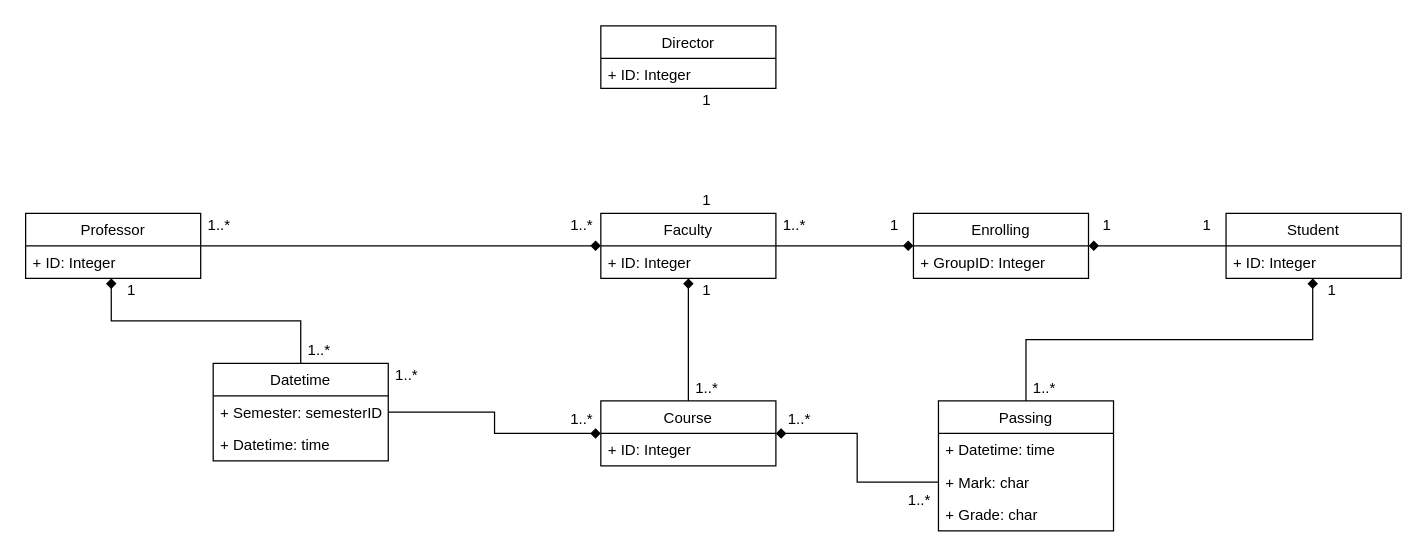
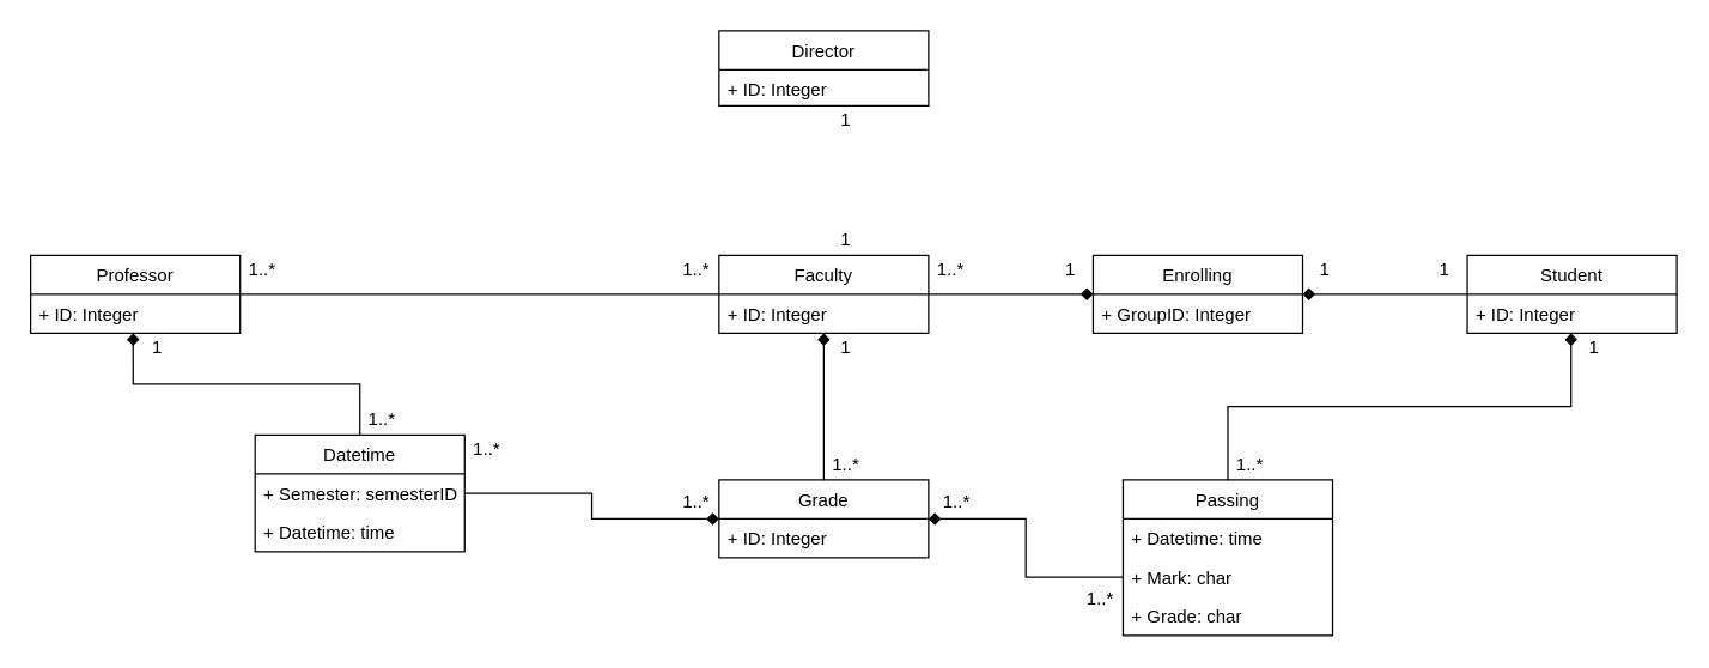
  <mxCell id="0" />
  <mxCell id="1" parent="0" />
  <mxCell id="2" style="edgeStyle=orthogonalEdgeStyle;rounded=0;orthogonalLoop=1;jettySize=auto;html=1;endArrow=diamond;endFill=1;" edge="1" parent="1" source="3" target="43"><mxGeometry relative="1" as="geometry" /></mxCell>
  <mxCell id="3" value="Student" style="swimlane;fontStyle=0;childLayout=stackLayout;horizontal=1;startSize=26;fillColor=none;horizontalStack=0;resizeParent=1;resizeParentMax=0;resizeLast=0;collapsible=1;marginBottom=0;" vertex="1" parent="1"><mxGeometry x="980" y="170" width="140" height="52" as="geometry" /></mxCell>
  <mxCell id="4" value="+ ID: Integer" style="text;strokeColor=none;fillColor=none;align=left;verticalAlign=top;spacingLeft=4;spacingRight=4;overflow=hidden;rotatable=0;points=[[0,0.5],[1,0.5]];portConstraint=eastwest;" vertex="1" parent="3"><mxGeometry y="26" width="140" height="26" as="geometry" /></mxCell>
- <mxCell id="5" style="edgeStyle=orthogonalEdgeStyle;rounded=0;orthogonalLoop=1;jettySize=auto;html=1;endArrow=diamond;endFill=1;" edge="1" parent="1" source="6" target="11"><mxGeometry relative="1" as="geometry" /></mxCell>
+ <mxCell id="5" style="edgeStyle=orthogonalEdgeStyle;rounded=0;orthogonalLoop=1;jettySize=auto;html=1;endArrow=none;endFill=1;" edge="1" parent="1" source="6" target="11"><mxGeometry relative="1" as="geometry" /></mxCell>
  <mxCell id="6" value="Professor" style="swimlane;fontStyle=0;childLayout=stackLayout;horizontal=1;startSize=26;fillColor=none;horizontalStack=0;resizeParent=1;resizeParentMax=0;resizeLast=0;collapsible=1;marginBottom=0;" vertex="1" parent="1"><mxGeometry x="20" y="170" width="140" height="52" as="geometry" /></mxCell>
  <mxCell id="7" value="+ ID: Integer" style="text;strokeColor=none;fillColor=none;align=left;verticalAlign=top;spacingLeft=4;spacingRight=4;overflow=hidden;rotatable=0;points=[[0,0.5],[1,0.5]];portConstraint=eastwest;" vertex="1" parent="6"><mxGeometry y="26" width="140" height="26" as="geometry" /></mxCell>
  <mxCell id="8" value="Director" style="swimlane;fontStyle=0;childLayout=stackLayout;horizontal=1;startSize=26;fillColor=none;horizontalStack=0;resizeParent=1;resizeParentMax=0;resizeLast=0;collapsible=1;marginBottom=0;" vertex="1" parent="1"><mxGeometry x="480" y="20" width="140" height="50" as="geometry" /></mxCell>
  <mxCell id="9" value="+ ID: Integer" style="text;strokeColor=none;fillColor=none;align=left;verticalAlign=top;spacingLeft=4;spacingRight=4;overflow=hidden;rotatable=0;points=[[0,0.5],[1,0.5]];portConstraint=eastwest;" vertex="1" parent="8"><mxGeometry y="26" width="140" height="24" as="geometry" /></mxCell>
  <mxCell id="10" style="edgeStyle=orthogonalEdgeStyle;rounded=0;orthogonalLoop=1;jettySize=auto;html=1;endArrow=diamond;endFill=1;" edge="1" parent="1" source="11" target="43"><mxGeometry relative="1" as="geometry" /></mxCell>
  <mxCell id="11" value="Faculty" style="swimlane;fontStyle=0;childLayout=stackLayout;horizontal=1;startSize=26;fillColor=none;horizontalStack=0;resizeParent=1;resizeParentMax=0;resizeLast=0;collapsible=1;marginBottom=0;" vertex="1" parent="1"><mxGeometry x="480" y="170" width="140" height="52" as="geometry" /></mxCell>
  <mxCell id="12" value="+ ID: Integer" style="text;strokeColor=none;fillColor=none;align=left;verticalAlign=top;spacingLeft=4;spacingRight=4;overflow=hidden;rotatable=0;points=[[0,0.5],[1,0.5]];portConstraint=eastwest;" vertex="1" parent="11"><mxGeometry y="26" width="140" height="26" as="geometry" /></mxCell>
  <mxCell id="13" style="edgeStyle=orthogonalEdgeStyle;rounded=0;orthogonalLoop=1;jettySize=auto;html=1;endArrow=diamond;endFill=1;" edge="1" parent="1" source="14" target="11"><mxGeometry relative="1" as="geometry" /></mxCell>
- <mxCell id="14" value="Course" style="swimlane;fontStyle=0;childLayout=stackLayout;horizontal=1;startSize=26;fillColor=none;horizontalStack=0;resizeParent=1;resizeParentMax=0;resizeLast=0;collapsible=1;marginBottom=0;" vertex="1" parent="1"><mxGeometry x="480" y="320" width="140" height="52" as="geometry" /></mxCell>
+ <mxCell id="14" value="Grade" style="swimlane;fontStyle=0;childLayout=stackLayout;horizontal=1;startSize=26;fillColor=none;horizontalStack=0;resizeParent=1;resizeParentMax=0;resizeLast=0;collapsible=1;marginBottom=0;" vertex="1" parent="1"><mxGeometry x="480" y="320" width="140" height="52" as="geometry" /></mxCell>
  <mxCell id="15" value="+ ID: Integer" style="text;strokeColor=none;fillColor=none;align=left;verticalAlign=top;spacingLeft=4;spacingRight=4;overflow=hidden;rotatable=0;points=[[0,0.5],[1,0.5]];portConstraint=eastwest;" vertex="1" parent="14"><mxGeometry y="26" width="140" height="26" as="geometry" /></mxCell>
  <mxCell id="16" value="1" style="text;html=1;strokeColor=none;fillColor=none;align=center;verticalAlign=middle;whiteSpace=wrap;rounded=0;" vertex="1" parent="1"><mxGeometry x="550" y="222" width="30" height="20" as="geometry" /></mxCell>
  <mxCell id="17" value="1..*" style="text;html=1;strokeColor=none;fillColor=none;align=center;verticalAlign=middle;whiteSpace=wrap;rounded=0;" vertex="1" parent="1"><mxGeometry x="550" y="300" width="30" height="20" as="geometry" /></mxCell>
  <mxCell id="18" value="1" style="text;html=1;strokeColor=none;fillColor=none;align=center;verticalAlign=middle;whiteSpace=wrap;rounded=0;" vertex="1" parent="1"><mxGeometry x="550" y="150" width="30" height="20" as="geometry" /></mxCell>
  <mxCell id="19" value="1" style="text;html=1;strokeColor=none;fillColor=none;align=center;verticalAlign=middle;whiteSpace=wrap;rounded=0;" vertex="1" parent="1"><mxGeometry x="550" y="70" width="30" height="20" as="geometry" /></mxCell>
  <mxCell id="20" value="1..*" style="text;html=1;strokeColor=none;fillColor=none;align=center;verticalAlign=middle;whiteSpace=wrap;rounded=0;" vertex="1" parent="1"><mxGeometry x="160" y="170" width="30" height="20" as="geometry" /></mxCell>
  <mxCell id="21" value="1..*" style="text;html=1;strokeColor=none;fillColor=none;align=center;verticalAlign=middle;whiteSpace=wrap;rounded=0;" vertex="1" parent="1"><mxGeometry x="450" y="170" width="30" height="20" as="geometry" /></mxCell>
  <mxCell id="22" value="1..*" style="text;html=1;strokeColor=none;fillColor=none;align=center;verticalAlign=middle;whiteSpace=wrap;rounded=0;" vertex="1" parent="1"><mxGeometry x="620" y="170" width="30" height="20" as="geometry" /></mxCell>
  <mxCell id="23" value="1" style="text;html=1;strokeColor=none;fillColor=none;align=center;verticalAlign=middle;whiteSpace=wrap;rounded=0;" vertex="1" parent="1"><mxGeometry x="950" y="170" width="30" height="20" as="geometry" /></mxCell>
  <mxCell id="24" style="edgeStyle=orthogonalEdgeStyle;rounded=0;orthogonalLoop=1;jettySize=auto;html=1;endArrow=diamond;endFill=1;" edge="1" parent="1" source="26" target="14"><mxGeometry relative="1" as="geometry" /></mxCell>
  <mxCell id="25" style="edgeStyle=orthogonalEdgeStyle;rounded=0;orthogonalLoop=1;jettySize=auto;html=1;entryX=0.489;entryY=1;entryDx=0;entryDy=0;entryPerimeter=0;endArrow=diamond;endFill=1;" edge="1" parent="1" source="26" target="7"><mxGeometry relative="1" as="geometry" /></mxCell>
  <mxCell id="26" value="Datetime" style="swimlane;fontStyle=0;childLayout=stackLayout;horizontal=1;startSize=26;fillColor=none;horizontalStack=0;resizeParent=1;resizeParentMax=0;resizeLast=0;collapsible=1;marginBottom=0;" vertex="1" parent="1"><mxGeometry x="170" y="290" width="140" height="78" as="geometry" /></mxCell>
  <mxCell id="27" value="+ Semester: semesterID" style="text;strokeColor=none;fillColor=none;align=left;verticalAlign=top;spacingLeft=4;spacingRight=4;overflow=hidden;rotatable=0;points=[[0,0.5],[1,0.5]];portConstraint=eastwest;" vertex="1" parent="26"><mxGeometry y="26" width="140" height="26" as="geometry" /></mxCell>
  <mxCell id="28" value="+ Datetime: time" style="text;strokeColor=none;fillColor=none;align=left;verticalAlign=top;spacingLeft=4;spacingRight=4;overflow=hidden;rotatable=0;points=[[0,0.5],[1,0.5]];portConstraint=eastwest;" vertex="1" parent="26"><mxGeometry y="52" width="140" height="26" as="geometry" /></mxCell>
  <mxCell id="29" value="1..*" style="text;html=1;strokeColor=none;fillColor=none;align=center;verticalAlign=middle;whiteSpace=wrap;rounded=0;" vertex="1" parent="1"><mxGeometry x="310" y="290" width="30" height="20" as="geometry" /></mxCell>
  <mxCell id="30" value="1..*" style="text;html=1;strokeColor=none;fillColor=none;align=center;verticalAlign=middle;whiteSpace=wrap;rounded=0;" vertex="1" parent="1"><mxGeometry y="270" width="30" height="20" as="geometry" x="240" /></mxCell>
  <mxCell id="31" value="1..*" style="text;html=1;strokeColor=none;fillColor=none;align=center;verticalAlign=middle;whiteSpace=wrap;rounded=0;" vertex="1" parent="1"><mxGeometry x="450" y="325" width="30" height="20" as="geometry" /></mxCell>
  <mxCell id="32" value="1" style="text;html=1;strokeColor=none;fillColor=none;align=center;verticalAlign=middle;whiteSpace=wrap;rounded=0;" vertex="1" parent="1"><mxGeometry x="90" y="222" width="30" height="20" as="geometry" /></mxCell>
  <mxCell id="33" style="edgeStyle=orthogonalEdgeStyle;rounded=0;orthogonalLoop=1;jettySize=auto;html=1;entryX=0.495;entryY=1;entryDx=0;entryDy=0;entryPerimeter=0;endArrow=diamond;endFill=1;" edge="1" parent="1" source="34" target="4"><mxGeometry relative="1" as="geometry" /></mxCell>
  <mxCell id="34" value="Passing" style="swimlane;fontStyle=0;childLayout=stackLayout;horizontal=1;startSize=26;fillColor=none;horizontalStack=0;resizeParent=1;resizeParentMax=0;resizeLast=0;collapsible=1;marginBottom=0;" vertex="1" parent="1"><mxGeometry x="750" y="320" width="140" height="104" as="geometry" /></mxCell>
  <mxCell id="35" value="+ Datetime: time" style="text;strokeColor=none;fillColor=none;align=left;verticalAlign=top;spacingLeft=4;spacingRight=4;overflow=hidden;rotatable=0;points=[[0,0.5],[1,0.5]];portConstraint=eastwest;" vertex="1" parent="34"><mxGeometry y="26" width="140" height="26" as="geometry" /></mxCell>
  <mxCell id="36" value="+ Mark: char" style="text;strokeColor=none;fillColor=none;align=left;verticalAlign=top;spacingLeft=4;spacingRight=4;overflow=hidden;rotatable=0;points=[[0,0.5],[1,0.5]];portConstraint=eastwest;" vertex="1" parent="34"><mxGeometry y="52" width="140" height="26" as="geometry" /></mxCell>
  <mxCell id="37" value="+ Grade: char" style="text;strokeColor=none;fillColor=none;align=left;verticalAlign=top;spacingLeft=4;spacingRight=4;overflow=hidden;rotatable=0;points=[[0,0.5],[1,0.5]];portConstraint=eastwest;" vertex="1" parent="34"><mxGeometry y="78" width="140" height="26" as="geometry" /></mxCell>
  <mxCell id="38" style="edgeStyle=orthogonalEdgeStyle;rounded=0;orthogonalLoop=1;jettySize=auto;html=1;exitX=0;exitY=0.5;exitDx=0;exitDy=0;endArrow=diamond;endFill=1;" edge="1" parent="1" source="36" target="14"><mxGeometry relative="1" as="geometry" /></mxCell>
  <mxCell id="39" value="1" style="text;html=1;strokeColor=none;fillColor=none;align=center;verticalAlign=middle;whiteSpace=wrap;rounded=0;" vertex="1" parent="1"><mxGeometry x="1050" y="222" width="30" height="20" as="geometry" /></mxCell>
  <mxCell id="40" value="1..*" style="text;html=1;strokeColor=none;fillColor=none;align=center;verticalAlign=middle;whiteSpace=wrap;rounded=0;" vertex="1" parent="1"><mxGeometry x="820" y="300" width="30" height="20" as="geometry" /></mxCell>
  <mxCell id="41" value="1..*" style="text;html=1;strokeColor=none;fillColor=none;align=center;verticalAlign=middle;whiteSpace=wrap;rounded=0;" vertex="1" parent="1"><mxGeometry x="720" y="390" width="30" height="20" as="geometry" /></mxCell>
  <mxCell id="42" value="1..*" style="text;html=1;strokeColor=none;fillColor=none;align=center;verticalAlign=middle;whiteSpace=wrap;rounded=0;" vertex="1" parent="1"><mxGeometry x="624" y="325" width="30" height="20" as="geometry" /></mxCell>
  <mxCell id="43" value="Enrolling" style="swimlane;fontStyle=0;childLayout=stackLayout;horizontal=1;startSize=26;fillColor=none;horizontalStack=0;resizeParent=1;resizeParentMax=0;resizeLast=0;collapsible=1;marginBottom=0;" vertex="1" parent="1"><mxGeometry x="730" y="170" width="140" height="52" as="geometry" /></mxCell>
  <mxCell id="44" value="+ GroupID: Integer" style="text;strokeColor=none;fillColor=none;align=left;verticalAlign=top;spacingLeft=4;spacingRight=4;overflow=hidden;rotatable=0;points=[[0,0.5],[1,0.5]];portConstraint=eastwest;" vertex="1" parent="43"><mxGeometry y="26" width="140" height="26" as="geometry" /></mxCell>
  <mxCell id="45" value="1" style="text;html=1;strokeColor=none;fillColor=none;align=center;verticalAlign=middle;whiteSpace=wrap;rounded=0;" vertex="1" parent="1"><mxGeometry x="700" y="170" width="30" height="20" as="geometry" /></mxCell>
  <mxCell id="46" value="1" style="text;html=1;strokeColor=none;fillColor=none;align=center;verticalAlign=middle;whiteSpace=wrap;rounded=0;" vertex="1" parent="1"><mxGeometry x="870" y="170" width="30" height="20" as="geometry" /></mxCell>
